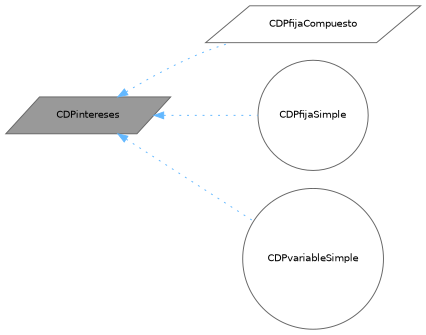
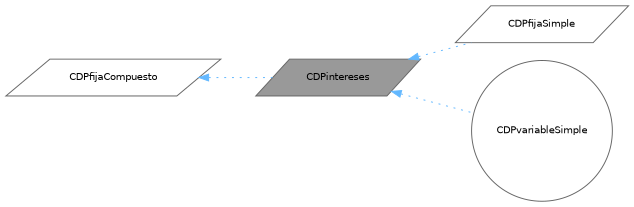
  digraph {
    rankdir=LR
    node [color=gray40 fillcolor=white fontname=Helvetica fontsize=10 shape=parallelogram style=filled]
    edge [color=steelblue1 dir=back fontname=Helvetica fontsize=10 labelfontname=Helvetica labelfontsize=10 style=dotted]
    n1 [fillcolor=grey60 fontcolor=black height=0.2 label=CDPintereses width=0.4]
    n2 [height=0.2 label=CDPfijaCompuesto width=0.4]
-   n3 [height=0.2 label=CDPfijaSimple shape=circle width=0.4]
+   n3 [height=0.2 label=CDPfijaSimple width=0.4]
    n4 [height=0.2 label=CDPvariableSimple shape=circle width=0.4]
-   n1 -> n2
+   n2 -> n1
    n1 -> n3
    n1 -> n4
  }
